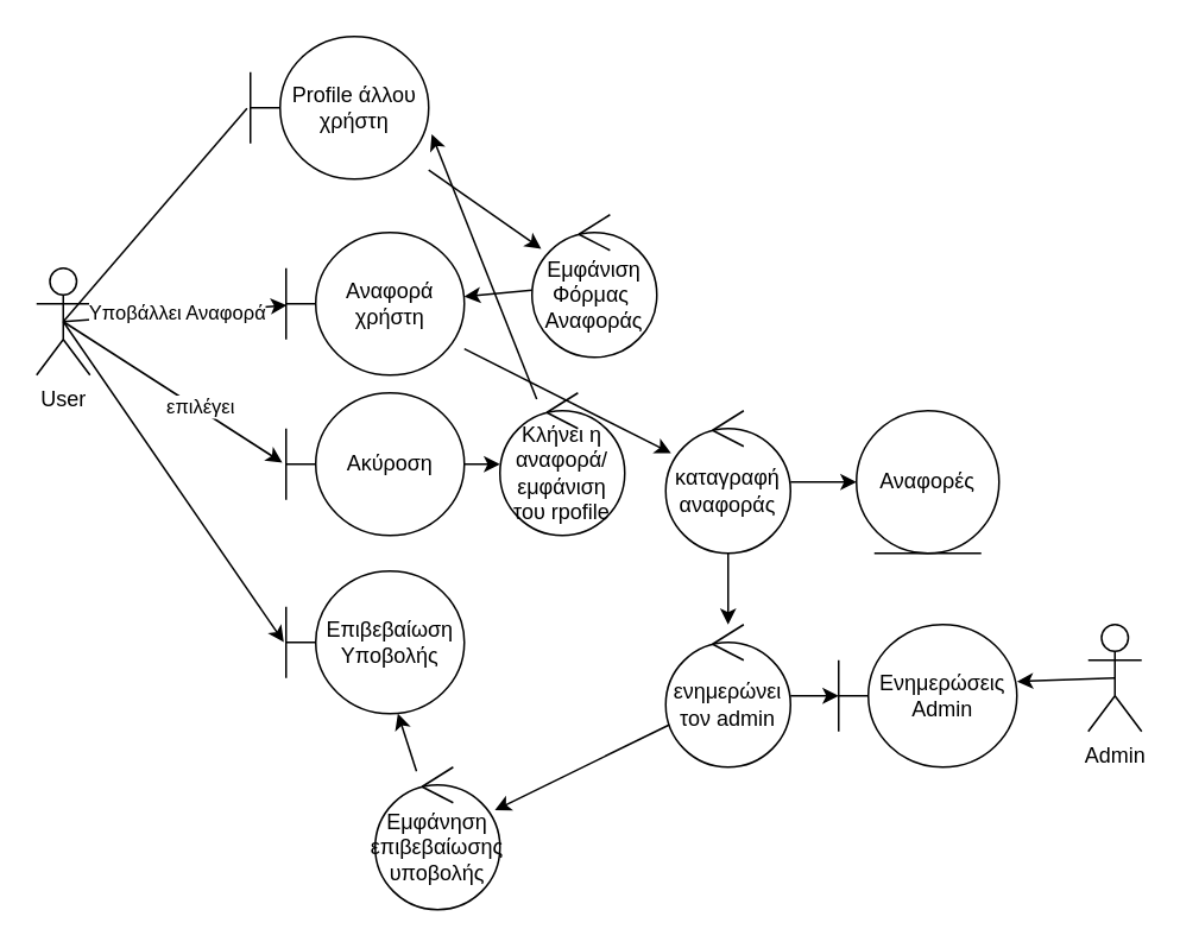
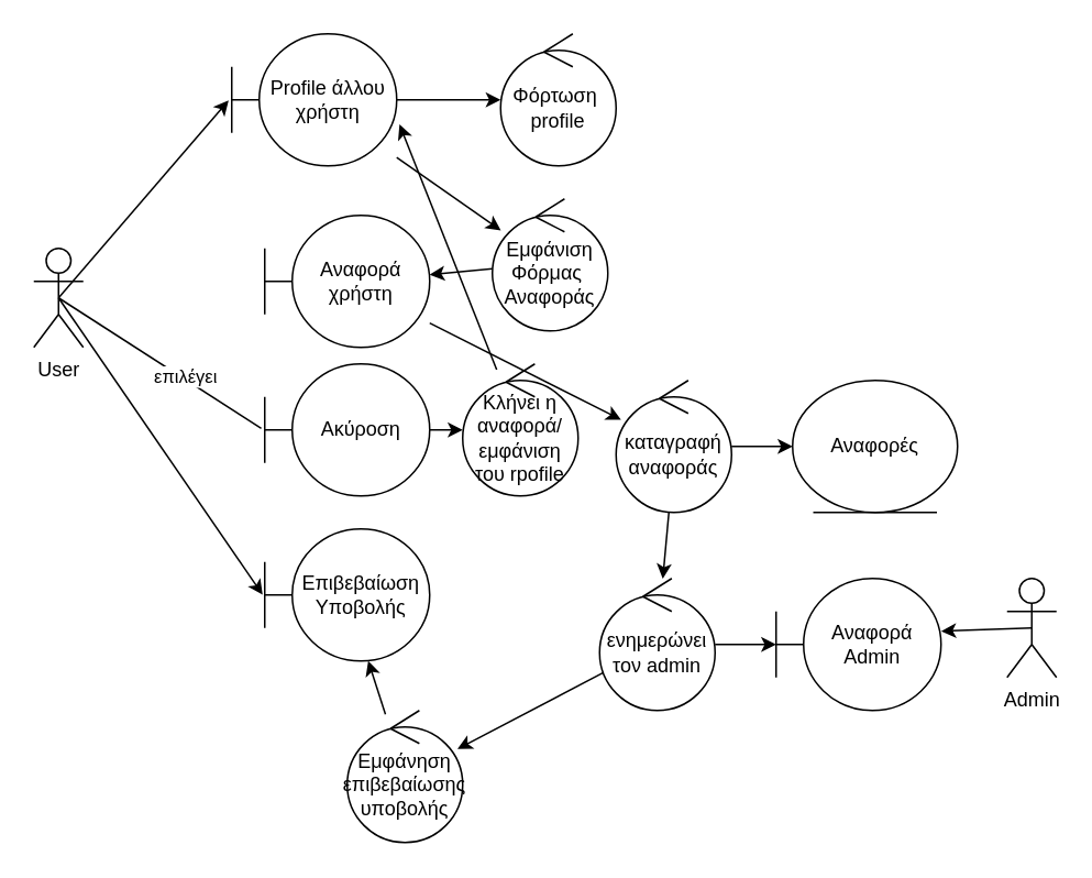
  <mxCell id="0" />
  <mxCell id="1" parent="0" />
  <mxCell id="2" value="User&lt;div&gt;&lt;br&gt;&lt;/div&gt;" style="shape=umlActor;verticalLabelPosition=bottom;verticalAlign=top;html=1;" vertex="1" parent="1"><mxGeometry x="20" y="150" width="30" height="60" as="geometry" /></mxCell>
+ <mxCell id="3" value="" style="edgeStyle=none;rounded=0;orthogonalLoop=1;jettySize=auto;html=1;" edge="1" parent="1" source="5" target="7"><mxGeometry relative="1" as="geometry" /></mxCell>
  <mxCell id="4" value="" style="edgeStyle=none;rounded=0;orthogonalLoop=1;jettySize=auto;html=1;" edge="1" parent="1" source="5" target="13"><mxGeometry relative="1" as="geometry" /></mxCell>
  <mxCell id="5" value="Profile άλλου χρήστη" style="shape=umlBoundary;whiteSpace=wrap;html=1;" vertex="1" parent="1"><mxGeometry x="140" y="20" width="100" height="80" as="geometry" /></mxCell>
- <mxCell id="6" style="edgeStyle=none;rounded=0;orthogonalLoop=1;jettySize=auto;html=1;exitX=0.5;exitY=0.5;exitDx=0;exitDy=0;exitPerimeter=0;entryX=-0.019;entryY=0.505;entryDx=0;entryDy=0;entryPerimeter=0;endArrow=none;" edge="1" parent="1" source="2" target="5"><mxGeometry relative="1" as="geometry" /></mxCell>
+ <mxCell id="6" style="edgeStyle=none;rounded=0;orthogonalLoop=1;jettySize=auto;html=1;exitX=0.5;exitY=0.5;exitDx=0;exitDy=0;exitPerimeter=0;entryX=-0.019;entryY=0.505;entryDx=0;entryDy=0;entryPerimeter=0;" edge="1" parent="1" source="2" target="5"><mxGeometry relative="1" as="geometry" /></mxCell>
+ <mxCell id="7" value="Φόρτωση&amp;nbsp;&lt;div&gt;profile&lt;/div&gt;" style="ellipse;shape=umlControl;whiteSpace=wrap;html=1;" vertex="1" parent="1"><mxGeometry x="303" y="20" width="70" height="80" as="geometry" /></mxCell>
  <mxCell id="8" value="" style="edgeStyle=none;rounded=0;orthogonalLoop=1;jettySize=auto;html=1;" edge="1" parent="1" source="9" target="16"><mxGeometry relative="1" as="geometry" /></mxCell>
  <mxCell id="9" value="Αναφορά χρήστη" style="shape=umlBoundary;whiteSpace=wrap;html=1;" vertex="1" parent="1"><mxGeometry x="160" y="130" width="100" height="80" as="geometry" /></mxCell>
- <mxCell id="10" style="edgeStyle=none;rounded=0;orthogonalLoop=1;jettySize=auto;html=1;exitX=0.5;exitY=0.5;exitDx=0;exitDy=0;exitPerimeter=0;entryX=0.004;entryY=0.51;entryDx=0;entryDy=0;entryPerimeter=0;" edge="1" parent="1" source="2" target="9"><mxGeometry relative="1" as="geometry" /></mxCell>
- <mxCell id="11" value="Υποβάλλει Αναφορά" style="edgeLabel;html=1;align=center;verticalAlign=middle;resizable=0;points=[];" vertex="1" connectable="0" parent="10"><mxGeometry x="0.016" y="1" relative="1" as="geometry"><mxPoint as="offset" /></mxGeometry></mxCell>
  <mxCell id="12" value="" style="edgeStyle=none;rounded=0;orthogonalLoop=1;jettySize=auto;html=1;" edge="1" parent="1" source="13" target="9"><mxGeometry relative="1" as="geometry" /></mxCell>
  <mxCell id="13" value="Εμφάνιση Φόρμας&amp;nbsp;&lt;div&gt;Αναφοράς&lt;/div&gt;" style="ellipse;shape=umlControl;whiteSpace=wrap;html=1;" vertex="1" parent="1"><mxGeometry x="298" y="120" width="70" height="80" as="geometry" /></mxCell>
  <mxCell id="14" value="" style="edgeStyle=none;rounded=0;orthogonalLoop=1;jettySize=auto;html=1;" edge="1" parent="1" source="16" target="17"><mxGeometry relative="1" as="geometry" /></mxCell>
  <mxCell id="15" value="" style="edgeStyle=none;rounded=0;orthogonalLoop=1;jettySize=auto;html=1;" edge="1" parent="1" source="16" target="20"><mxGeometry relative="1" as="geometry" /></mxCell>
  <mxCell id="16" value="καταγραφή αναφοράς" style="ellipse;shape=umlControl;whiteSpace=wrap;html=1;" vertex="1" parent="1"><mxGeometry x="373" y="230" width="70" height="80" as="geometry" /></mxCell>
- <mxCell id="17" value="Αναφορές" style="ellipse;shape=umlEntity;whiteSpace=wrap;html=1;" vertex="1" parent="1"><mxGeometry x="480" y="230" width="80" height="80" as="geometry" /></mxCell>
+ <mxCell id="17" value="Αναφορές" style="ellipse;shape=umlEntity;whiteSpace=wrap;html=1;" vertex="1" parent="1"><mxGeometry x="480" y="230" width="100" height="80" as="geometry" /></mxCell>
  <mxCell id="18" value="" style="edgeStyle=none;rounded=0;orthogonalLoop=1;jettySize=auto;html=1;" edge="1" parent="1" source="20" target="21"><mxGeometry relative="1" as="geometry" /></mxCell>
  <mxCell id="19" value="" style="edgeStyle=none;rounded=0;orthogonalLoop=1;jettySize=auto;html=1;" edge="1" parent="1" source="20" target="25"><mxGeometry relative="1" as="geometry" /></mxCell>
- <mxCell id="20" value="ενημερώνει τον admin" style="ellipse;shape=umlControl;whiteSpace=wrap;html=1;" vertex="1" parent="1"><mxGeometry x="373" y="350" width="70" height="80" as="geometry" /></mxCell>
- <mxCell id="21" value="Ενημερώσεις Admin" style="shape=umlBoundary;whiteSpace=wrap;html=1;" vertex="1" parent="1"><mxGeometry x="470" y="350" width="100" height="80" as="geometry" /></mxCell>
+ <mxCell id="20" value="ενημερώνει τον admin" style="ellipse;shape=umlControl;whiteSpace=wrap;html=1;" vertex="1" parent="1"><mxGeometry x="363" y="350" width="70" height="80" as="geometry" /></mxCell>
+ <mxCell id="21" value="Αναφορά Admin" style="shape=umlBoundary;whiteSpace=wrap;html=1;" vertex="1" parent="1"><mxGeometry x="470" y="350" width="100" height="80" as="geometry" /></mxCell>
  <mxCell id="22" value="Admin" style="shape=umlActor;verticalLabelPosition=bottom;verticalAlign=top;html=1;" vertex="1" parent="1"><mxGeometry x="610" y="350" width="30" height="60" as="geometry" /></mxCell>
  <mxCell id="23" style="edgeStyle=none;rounded=0;orthogonalLoop=1;jettySize=auto;html=1;exitX=0.5;exitY=0.5;exitDx=0;exitDy=0;exitPerimeter=0;entryX=1.001;entryY=0.399;entryDx=0;entryDy=0;entryPerimeter=0;" edge="1" parent="1" source="22" target="21"><mxGeometry relative="1" as="geometry" /></mxCell>
  <mxCell id="24" value="" style="edgeStyle=none;rounded=0;orthogonalLoop=1;jettySize=auto;html=1;" edge="1" parent="1" source="25" target="26"><mxGeometry relative="1" as="geometry" /></mxCell>
  <mxCell id="25" value="Εμφάνηση&lt;div&gt;επιβεβαίωσης&lt;/div&gt;&lt;div&gt;υποβολής&lt;/div&gt;" style="ellipse;shape=umlControl;whiteSpace=wrap;html=1;" vertex="1" parent="1"><mxGeometry x="210" y="430" width="70" height="80" as="geometry" /></mxCell>
  <mxCell id="26" value="Επιβεβαίωση&lt;div&gt;Υποβολής&lt;/div&gt;" style="shape=umlBoundary;whiteSpace=wrap;html=1;" vertex="1" parent="1"><mxGeometry x="160" y="320" width="100" height="80" as="geometry" /></mxCell>
  <mxCell id="27" style="edgeStyle=none;rounded=0;orthogonalLoop=1;jettySize=auto;html=1;exitX=0.5;exitY=0.5;exitDx=0;exitDy=0;exitPerimeter=0;entryX=-0.013;entryY=0.498;entryDx=0;entryDy=0;entryPerimeter=0;" edge="1" parent="1" source="2" target="26"><mxGeometry relative="1" as="geometry" /></mxCell>
  <mxCell id="28" value="" style="edgeStyle=none;rounded=0;orthogonalLoop=1;jettySize=auto;html=1;" edge="1" parent="1" source="29" target="32"><mxGeometry relative="1" as="geometry" /></mxCell>
  <mxCell id="29" value="Ακύροση" style="shape=umlBoundary;whiteSpace=wrap;html=1;" vertex="1" parent="1"><mxGeometry x="160" y="220" width="100" height="80" as="geometry" /></mxCell>
- <mxCell id="30" style="edgeStyle=none;rounded=0;orthogonalLoop=1;jettySize=auto;html=1;exitX=0.5;exitY=0.5;exitDx=0;exitDy=0;exitPerimeter=0;entryX=-0.021;entryY=0.489;entryDx=0;entryDy=0;entryPerimeter=0;" edge="1" parent="1" source="2" target="29"><mxGeometry relative="1" as="geometry" /></mxCell>
+ <mxCell id="30" style="edgeStyle=none;rounded=0;orthogonalLoop=1;jettySize=auto;html=1;exitX=0.5;exitY=0.5;exitDx=0;exitDy=0;exitPerimeter=0;entryX=-0.021;entryY=0.489;entryDx=0;entryDy=0;entryPerimeter=0;endArrow=none;" edge="1" parent="1" source="2" target="29"><mxGeometry relative="1" as="geometry" /></mxCell>
  <mxCell id="31" value="επιλέγει" style="edgeLabel;html=1;align=center;verticalAlign=middle;resizable=0;points=[];" vertex="1" connectable="0" parent="30"><mxGeometry x="0.237" y="2" relative="1" as="geometry"><mxPoint as="offset" /></mxGeometry></mxCell>
  <mxCell id="32" value="Κλήνει η αναφορά/&lt;div&gt;εμφάνιση του rpofile&lt;/div&gt;" style="ellipse;shape=umlControl;whiteSpace=wrap;html=1;" vertex="1" parent="1"><mxGeometry x="280" y="220" width="70" height="80" as="geometry" /></mxCell>
  <mxCell id="33" style="edgeStyle=none;rounded=0;orthogonalLoop=1;jettySize=auto;html=1;entryX=1.017;entryY=0.686;entryDx=0;entryDy=0;entryPerimeter=0;" edge="1" parent="1" source="32" target="5"><mxGeometry relative="1" as="geometry" /></mxCell>
